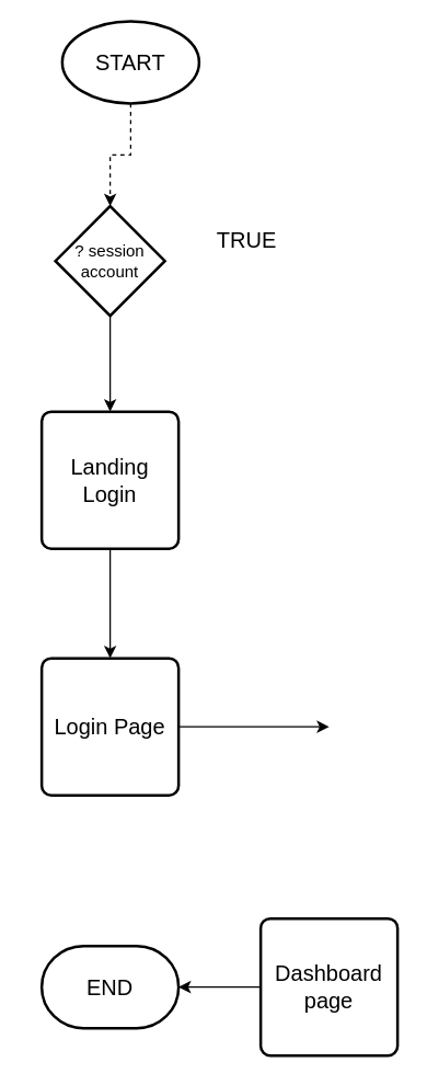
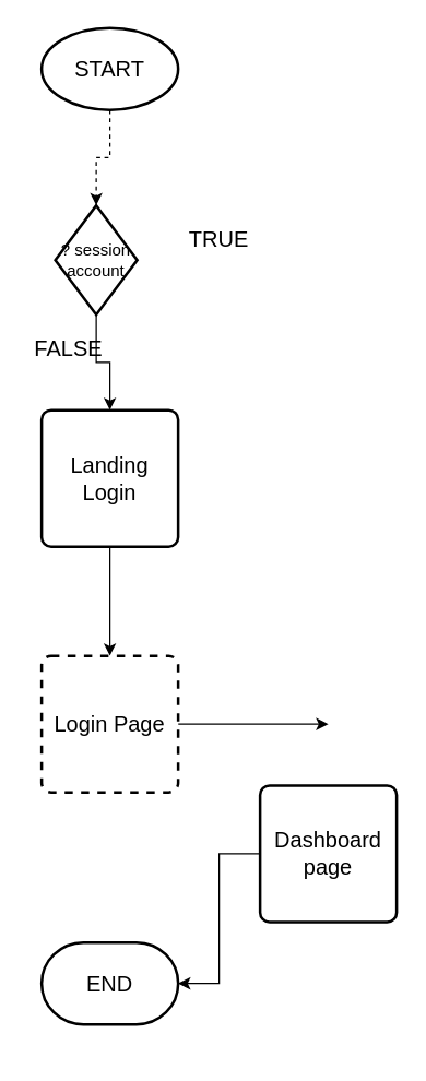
  <mxCell id="0" />
  <mxCell id="1" parent="0" />
  <mxCell id="2" value="" style="edgeStyle=orthogonalEdgeStyle;orthogonalLoop=1;jettySize=auto;html=1;fontSize=16;startSize=6;rounded=0;dashed=1;" edge="1" parent="1" source="3" target="5"><mxGeometry relative="1" as="geometry" /></mxCell>
- <mxCell id="3" value="&lt;font style=&quot;font-size: 16px;&quot;&gt;START&lt;/font&gt;" style="strokeWidth=2;html=1;shape=mxgraph.flowchart.start_1;whiteSpace=wrap;" vertex="1" parent="1"><mxGeometry x="45" y="15" width="100" height="60" as="geometry" /></mxCell>
+ <mxCell id="3" value="&lt;font style=&quot;font-size: 16px;&quot;&gt;START&lt;/font&gt;" style="strokeWidth=2;html=1;shape=mxgraph.flowchart.start_1;whiteSpace=wrap;" vertex="1" parent="1"><mxGeometry x="30" y="20" width="100" height="60" as="geometry" /></mxCell>
  <mxCell id="4" style="edgeStyle=orthogonalEdgeStyle;rounded=0;orthogonalLoop=1;jettySize=auto;html=1;entryX=0.5;entryY=0;entryDx=0;entryDy=0;fontSize=16;startSize=6;" edge="1" parent="1" source="5" target="7"><mxGeometry relative="1" as="geometry" /></mxCell>
- <mxCell id="5" value="? session account" style="rhombus;whiteSpace=wrap;html=1;strokeWidth=2;" vertex="1" parent="1"><mxGeometry x="40" y="150" width="80" height="80" as="geometry" /></mxCell>
+ <mxCell id="5" value="? session account" style="rhombus;whiteSpace=wrap;html=1;strokeWidth=2;" vertex="1" parent="1"><mxGeometry x="40" y="150" width="60" height="80" as="geometry" /></mxCell>
  <mxCell id="6" value="" style="edgeStyle=orthogonalEdgeStyle;rounded=0;orthogonalLoop=1;jettySize=auto;html=1;fontSize=16;startSize=6;" edge="1" parent="1" source="7" target="13"><mxGeometry relative="1" as="geometry" /></mxCell>
  <mxCell id="7" value="Landing Login" style="rounded=1;whiteSpace=wrap;html=1;absoluteArcSize=1;arcSize=14;strokeWidth=2;fontSize=16;" vertex="1" parent="1"><mxGeometry x="30" y="300" width="100" height="100" as="geometry" /></mxCell>
  <mxCell id="8" style="edgeStyle=orthogonalEdgeStyle;rounded=0;orthogonalLoop=1;jettySize=auto;html=1;entryX=1;entryY=0.5;entryDx=0;entryDy=0;entryPerimeter=0;fontSize=16;startSize=6;" edge="1" parent="1" source="9" target="14"><mxGeometry relative="1" as="geometry" /></mxCell>
- <mxCell id="9" value="Dashboard page" style="rounded=1;whiteSpace=wrap;html=1;absoluteArcSize=1;arcSize=14;strokeWidth=2;fontSize=16;" vertex="1" parent="1"><mxGeometry x="190" y="670" width="100" height="100" as="geometry" /></mxCell>
- <mxCell id="10" value="TRUE" style="text;html=1;strokeColor=none;fillColor=none;align=center;verticalAlign=middle;whiteSpace=wrap;rounded=0;fontSize=16;" vertex="1" parent="1"><mxGeometry x="150" y="160" width="60" height="30" as="geometry" /></mxCell>
+ <mxCell id="9" value="Dashboard page" style="rounded=1;whiteSpace=wrap;html=1;absoluteArcSize=1;arcSize=14;strokeWidth=2;fontSize=16;" vertex="1" parent="1"><mxGeometry x="190" y="575" width="100" height="100" as="geometry" /></mxCell>
+ <mxCell id="10" value="TRUE" style="text;html=1;strokeColor=none;fillColor=none;align=center;verticalAlign=middle;whiteSpace=wrap;rounded=0;fontSize=16;" vertex="1" parent="1"><mxGeometry x="130" y="160" width="60" height="30" as="geometry" /></mxCell>
+ <mxCell id="11" value="FALSE" style="text;html=1;strokeColor=none;fillColor=none;align=center;verticalAlign=middle;whiteSpace=wrap;rounded=0;fontSize=16;" vertex="1" parent="1"><mxGeometry x="20" y="240" width="60" height="30" as="geometry" /></mxCell>
  <mxCell id="12" style="edgeStyle=orthogonalEdgeStyle;rounded=0;orthogonalLoop=1;jettySize=auto;html=1;fontSize=16;startSize=6;" edge="1" parent="1" source="13"><mxGeometry relative="1" as="geometry"><mxPoint x="240" y="530" as="targetPoint" /></mxGeometry></mxCell>
- <mxCell id="13" value="Login Page" style="rounded=1;whiteSpace=wrap;html=1;absoluteArcSize=1;arcSize=14;strokeWidth=2;fontSize=16;" vertex="1" parent="1"><mxGeometry x="30" y="480" width="100" height="100" as="geometry" /></mxCell>
+ <mxCell id="13" value="Login Page" style="rounded=1;whiteSpace=wrap;html=1;absoluteArcSize=1;arcSize=14;strokeWidth=2;fontSize=16;dashed=1;" vertex="1" parent="1"><mxGeometry x="30" y="480" width="100" height="100" as="geometry" /></mxCell>
  <mxCell id="14" value="END" style="strokeWidth=2;html=1;shape=mxgraph.flowchart.terminator;whiteSpace=wrap;fontSize=16;" vertex="1" parent="1"><mxGeometry x="30" y="690" width="100" height="60" as="geometry" /></mxCell>
